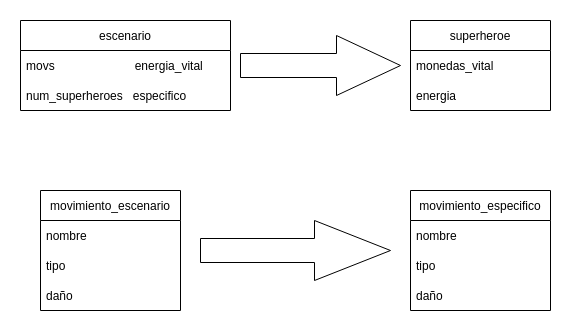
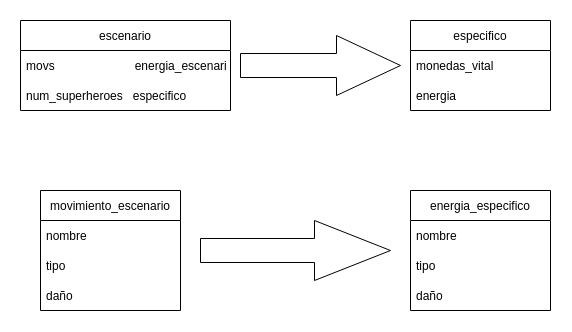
  <mxCell id="0" />
  <mxCell id="1" parent="0" />
- <mxCell id="2" value="movimiento_especifico" style="swimlane;fontStyle=0;childLayout=stackLayout;horizontal=1;startSize=30;horizontalStack=0;resizeParent=1;resizeParentMax=0;resizeLast=0;collapsible=1;marginBottom=0;" vertex="1" parent="1"><mxGeometry x="410" y="190" width="140" height="120" as="geometry" /></mxCell>
+ <mxCell id="2" value="energia_especifico" style="swimlane;fontStyle=0;childLayout=stackLayout;horizontal=1;startSize=30;horizontalStack=0;resizeParent=1;resizeParentMax=0;resizeLast=0;collapsible=1;marginBottom=0;" vertex="1" parent="1"><mxGeometry x="410" y="190" width="140" height="120" as="geometry" /></mxCell>
  <mxCell id="3" value="nombre" style="text;strokeColor=none;fillColor=none;align=left;verticalAlign=middle;spacingLeft=4;spacingRight=4;overflow=hidden;points=[[0,0.5],[1,0.5]];portConstraint=eastwest;rotatable=0;" vertex="1" parent="2"><mxGeometry y="30" width="140" height="30" as="geometry" /></mxCell>
  <mxCell id="4" value="tipo " style="text;strokeColor=none;fillColor=none;align=left;verticalAlign=middle;spacingLeft=4;spacingRight=4;overflow=hidden;points=[[0,0.5],[1,0.5]];portConstraint=eastwest;rotatable=0;" vertex="1" parent="2"><mxGeometry y="60" width="140" height="30" as="geometry" /></mxCell>
  <mxCell id="5" value="daño" style="text;strokeColor=none;fillColor=none;align=left;verticalAlign=middle;spacingLeft=4;spacingRight=4;overflow=hidden;points=[[0,0.5],[1,0.5]];portConstraint=eastwest;rotatable=0;" vertex="1" parent="2"><mxGeometry y="90" width="140" height="30" as="geometry" /></mxCell>
- <mxCell id="6" value="superheroe" style="swimlane;fontStyle=0;childLayout=stackLayout;horizontal=1;startSize=30;horizontalStack=0;resizeParent=1;resizeParentMax=0;resizeLast=0;collapsible=1;marginBottom=0;" vertex="1" parent="1"><mxGeometry x="410" y="20" width="140" height="90" as="geometry" /></mxCell>
+ <mxCell id="6" value="especifico" style="swimlane;fontStyle=0;childLayout=stackLayout;horizontal=1;startSize=30;horizontalStack=0;resizeParent=1;resizeParentMax=0;resizeLast=0;collapsible=1;marginBottom=0;" vertex="1" parent="1"><mxGeometry x="410" y="20" width="140" height="90" as="geometry" /></mxCell>
  <mxCell id="7" value="monedas_vital" style="text;strokeColor=none;fillColor=none;align=left;verticalAlign=middle;spacingLeft=4;spacingRight=4;overflow=hidden;points=[[0,0.5],[1,0.5]];portConstraint=eastwest;rotatable=0;" vertex="1" parent="6"><mxGeometry y="30" width="140" height="30" as="geometry" /></mxCell>
  <mxCell id="8" value="energia" style="text;strokeColor=none;fillColor=none;align=left;verticalAlign=middle;spacingLeft=4;spacingRight=4;overflow=hidden;points=[[0,0.5],[1,0.5]];portConstraint=eastwest;rotatable=0;" vertex="1" parent="6"><mxGeometry y="60" width="140" height="30" as="geometry" /></mxCell>
  <mxCell id="9" value="movimiento_escenario" style="swimlane;fontStyle=0;childLayout=stackLayout;horizontal=1;startSize=30;horizontalStack=0;resizeParent=1;resizeParentMax=0;resizeLast=0;collapsible=1;marginBottom=0;" vertex="1" parent="1"><mxGeometry x="40" y="190" width="140" height="120" as="geometry" /></mxCell>
  <mxCell id="10" value="nombre" style="text;strokeColor=none;fillColor=none;align=left;verticalAlign=middle;spacingLeft=4;spacingRight=4;overflow=hidden;points=[[0,0.5],[1,0.5]];portConstraint=eastwest;rotatable=0;" vertex="1" parent="9"><mxGeometry y="30" width="140" height="30" as="geometry" /></mxCell>
  <mxCell id="11" value="tipo" style="text;strokeColor=none;fillColor=none;align=left;verticalAlign=middle;spacingLeft=4;spacingRight=4;overflow=hidden;points=[[0,0.5],[1,0.5]];portConstraint=eastwest;rotatable=0;" vertex="1" parent="9"><mxGeometry y="60" width="140" height="30" as="geometry" /></mxCell>
  <mxCell id="12" value="daño" style="text;strokeColor=none;fillColor=none;align=left;verticalAlign=middle;spacingLeft=4;spacingRight=4;overflow=hidden;points=[[0,0.5],[1,0.5]];portConstraint=eastwest;rotatable=0;" vertex="1" parent="9"><mxGeometry y="90" width="140" height="30" as="geometry" /></mxCell>
  <mxCell id="13" value="escenario" style="swimlane;fontStyle=0;childLayout=stackLayout;horizontal=1;startSize=30;horizontalStack=0;resizeParent=1;resizeParentMax=0;resizeLast=0;collapsible=1;marginBottom=0;" vertex="1" parent="1"><mxGeometry x="20" y="20" width="210" height="90" as="geometry" /></mxCell>
- <mxCell id="14" value="movs                        energia_vital" style="text;strokeColor=none;fillColor=none;align=left;verticalAlign=middle;spacingLeft=4;spacingRight=4;overflow=hidden;points=[[0,0.5],[1,0.5]];portConstraint=eastwest;rotatable=0;" vertex="1" parent="13"><mxGeometry y="30" width="210" height="30" as="geometry" /></mxCell>
+ <mxCell id="14" value="movs                        energia_escenario" style="text;strokeColor=none;fillColor=none;align=left;verticalAlign=middle;spacingLeft=4;spacingRight=4;overflow=hidden;points=[[0,0.5],[1,0.5]];portConstraint=eastwest;rotatable=0;" vertex="1" parent="13"><mxGeometry y="30" width="210" height="30" as="geometry" /></mxCell>
  <mxCell id="15" value="num_superheroes   especifico" style="text;strokeColor=none;fillColor=none;align=left;verticalAlign=middle;spacingLeft=4;spacingRight=4;overflow=hidden;points=[[0,0.5],[1,0.5]];portConstraint=eastwest;rotatable=0;" vertex="1" parent="13"><mxGeometry y="60" width="210" height="30" as="geometry" /></mxCell>
  <mxCell id="16" value="" style="shape=singleArrow;whiteSpace=wrap;html=1;arrowWidth=0.4;arrowSize=0.4;" vertex="1" parent="1"><mxGeometry x="240" y="35" width="160" height="60" as="geometry" /></mxCell>
  <mxCell id="17" value="" style="shape=singleArrow;whiteSpace=wrap;html=1;arrowWidth=0.4;arrowSize=0.4;" vertex="1" parent="1"><mxGeometry x="200" y="220" width="190" height="60" as="geometry" /></mxCell>
